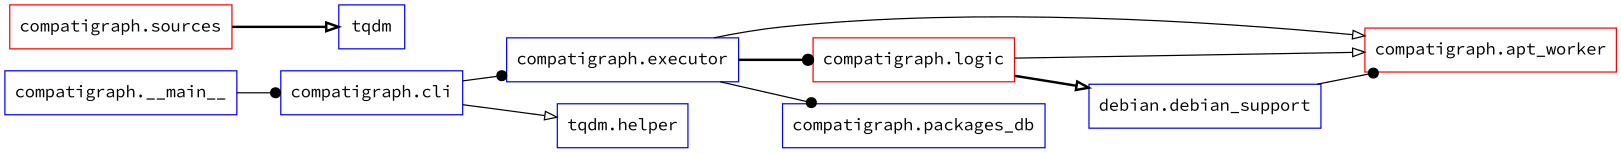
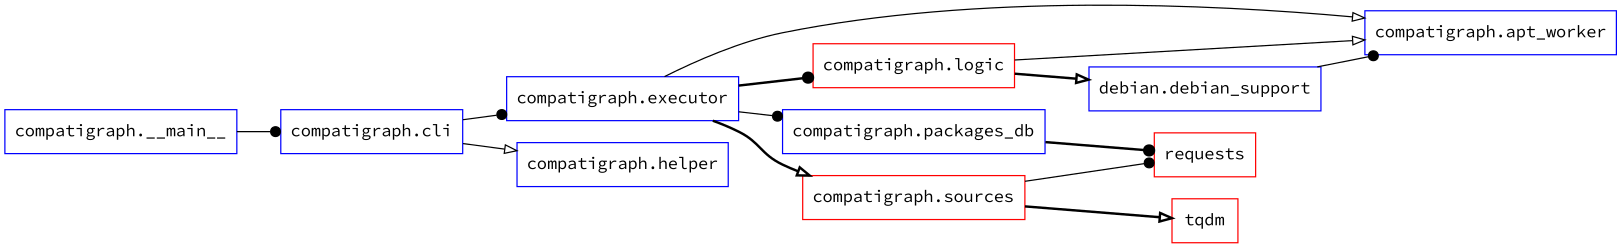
  digraph {
    fontname="Source Code Pro"
    rankdir=LR
    node [color=blue fontname="Source Code Pro" shape=box]
    edge [arrowhead=dot fontname="Source Code Pro" style=solid]
-   "compatigraph.apt_worker" [color=red]
+   "compatigraph.apt_worker"
    "debian.debian_support"
    "compatigraph.executor"
    "compatigraph.logic" [color=red]
    "compatigraph.packages_db"
    "compatigraph.sources" [color=red]
-   tqdm
+   requests [color=red]
+   tqdm [color=red]
    "compatigraph.cli"
-   "compatigraph.helper" [label="tqdm.helper"]
+   "compatigraph.helper"
    "compatigraph.__main__"
    "debian.debian_support" -> "compatigraph.apt_worker"
    "compatigraph.executor" -> "compatigraph.apt_worker" [arrowhead=onormal]
    "compatigraph.executor" -> "compatigraph.logic" [style=bold]
    "compatigraph.executor" -> "compatigraph.packages_db"
+   "compatigraph.executor" -> "compatigraph.sources" [arrowhead=onormal style=bold]
    "compatigraph.logic" -> "compatigraph.apt_worker" [arrowhead=onormal]
    "compatigraph.logic" -> "debian.debian_support" [arrowhead=onormal style=bold]
+   "compatigraph.packages_db" -> requests [style=bold]
+   "compatigraph.sources" -> requests
    "compatigraph.sources" -> tqdm [arrowhead=onormal style=bold]
    "compatigraph.cli" -> "compatigraph.executor"
    "compatigraph.cli" -> "compatigraph.helper" [arrowhead=onormal]
    "compatigraph.__main__" -> "compatigraph.cli"
  }
